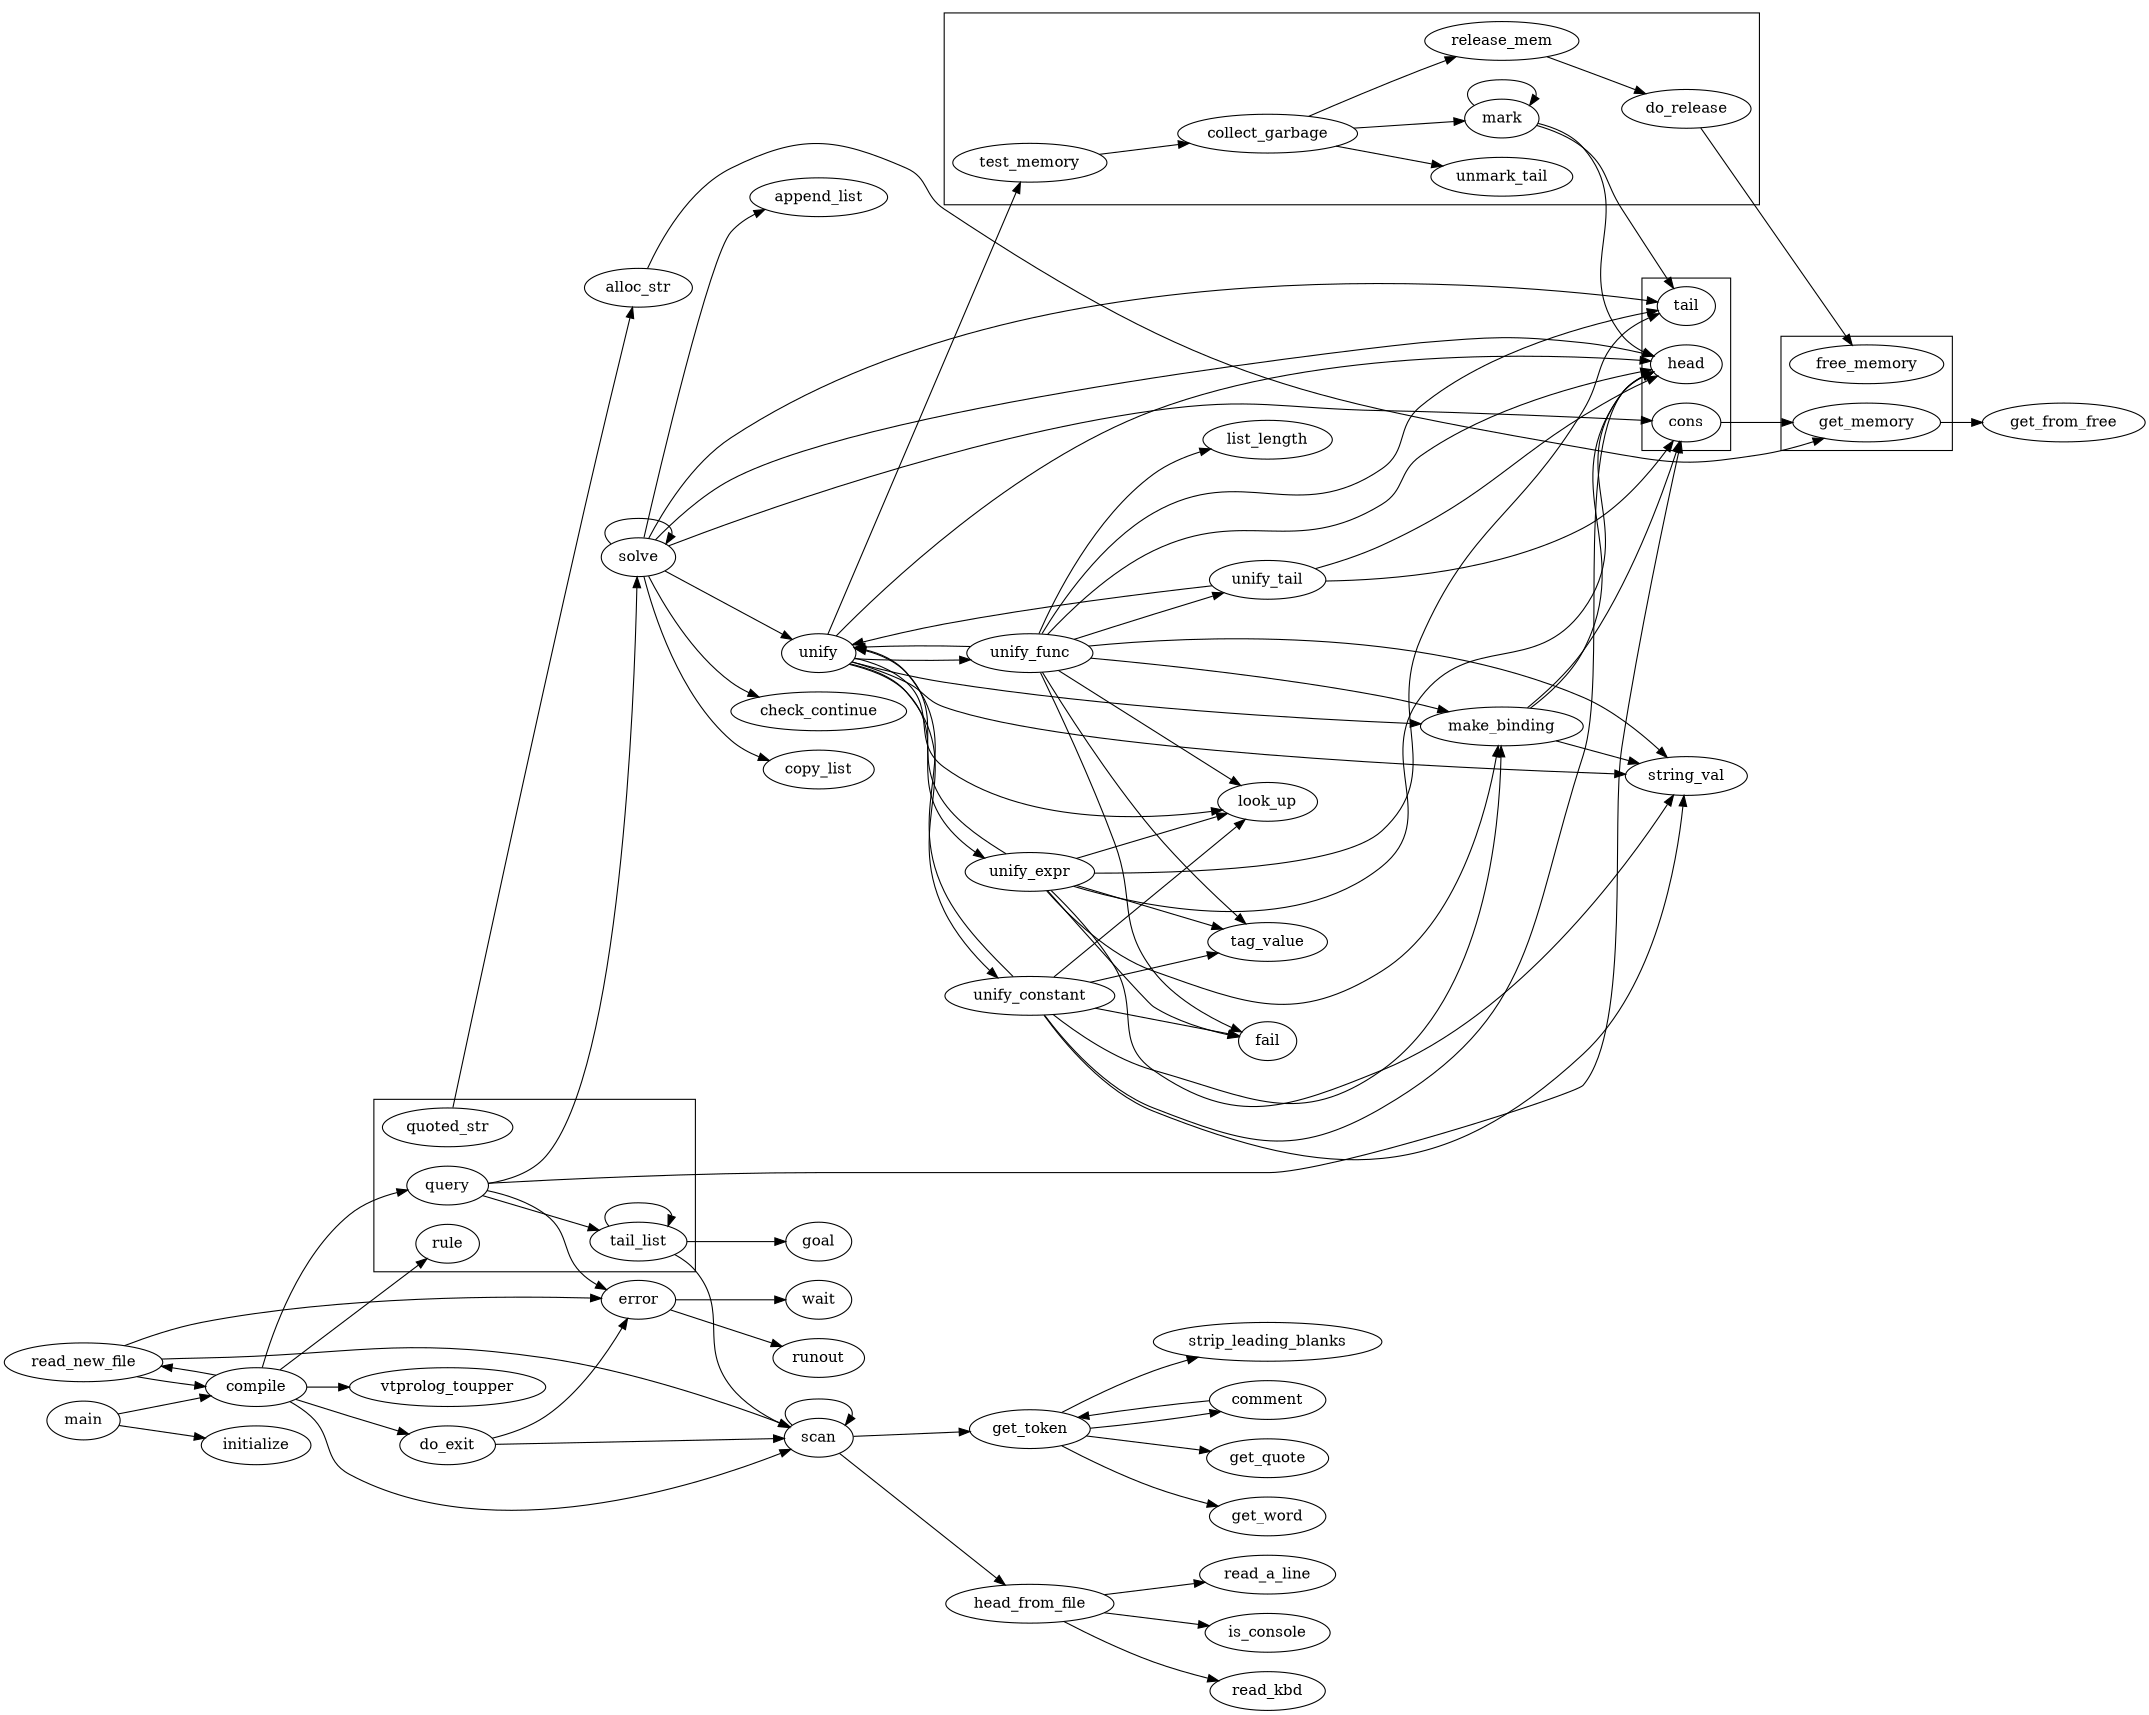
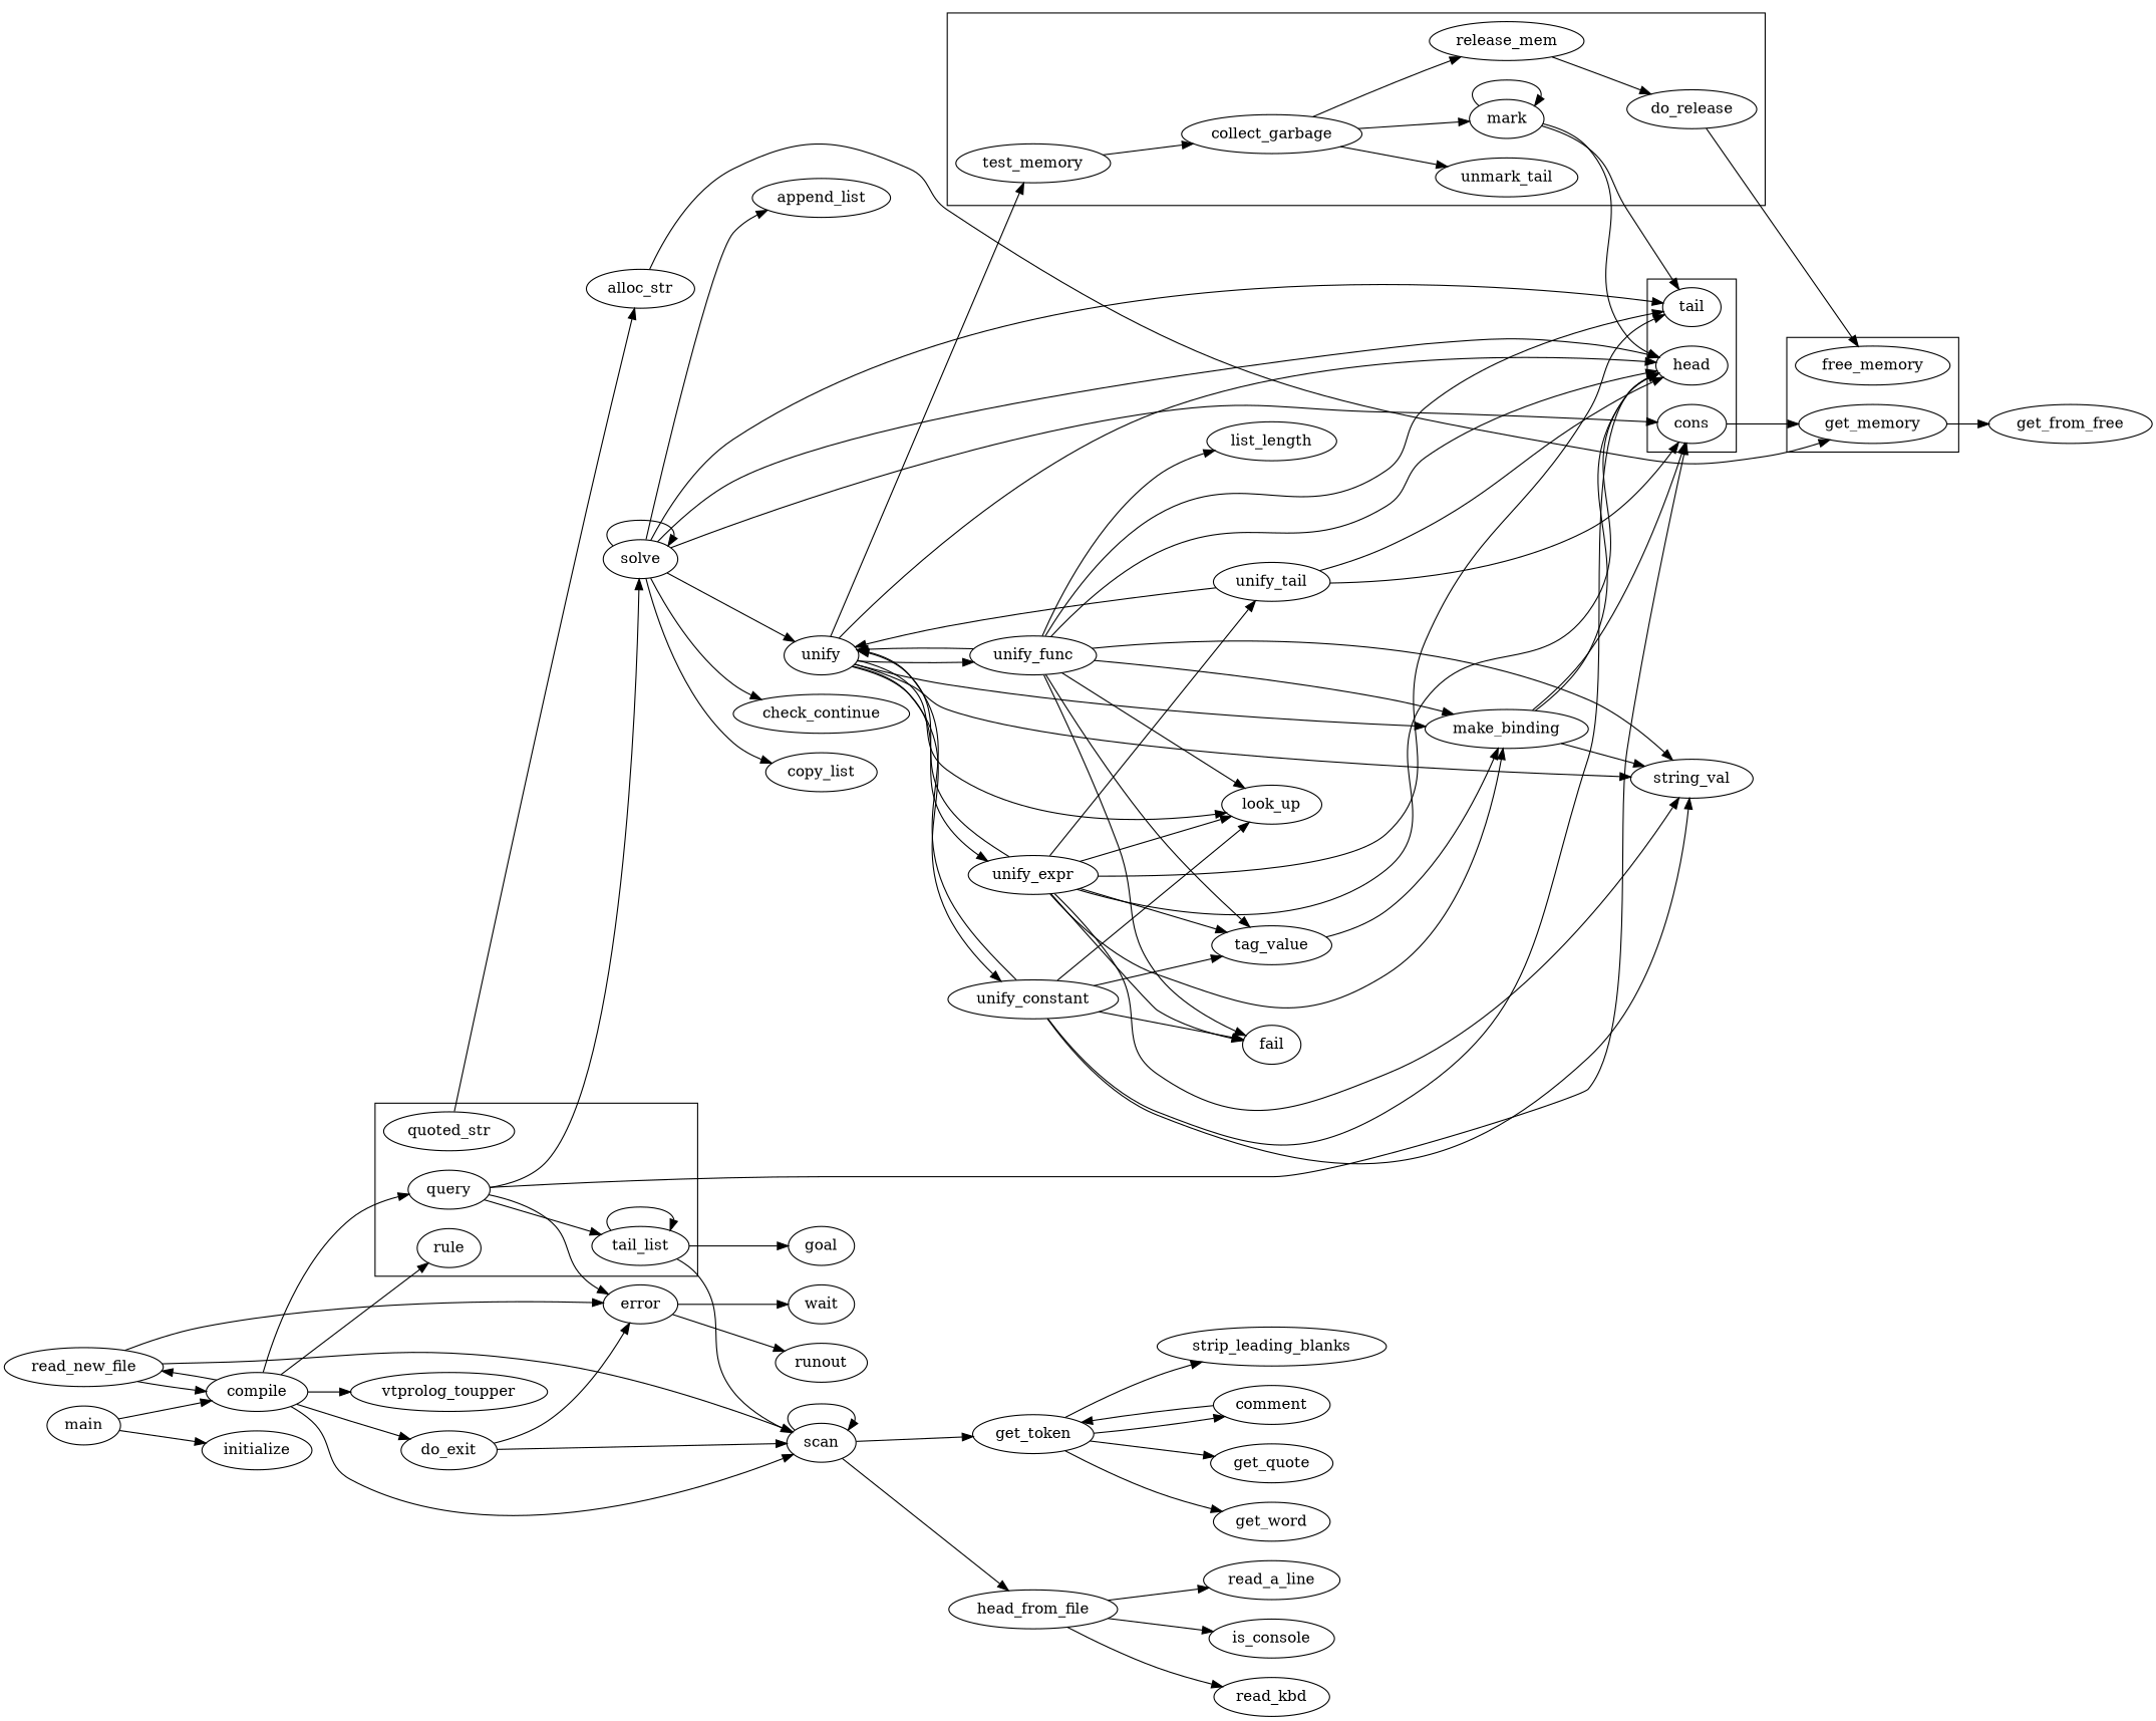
  digraph {
    rankdir=LR
    get_memory
    free_memory
    head
    tail
    cons
    test_memory
    collect_garbage
    n8 [label=unmark_tail]
    mark
    release_mem
    do_release
    query
    tail_list
    quoted_str
    rule
    get_from_free
    error
    solve
    scan
    goal
    alloc_str
    runout
    wait
    check_continue
    unify
    copy_list
    append_list
    get_token
    n29 [label=head_from_file]
    main
    initialize
    compile
    read_new_file
    vtprolog_toupper
    do_exit
    strip_leading_blanks
    comment
    get_quote
    get_word
    is_console
    read_kbd
    read_a_line
    unify_constant
    look_up
    string_val
    make_binding
    unify_func
    unify_expr
    tag_value
    fail
    list_length
    unify_tail
    subgraph cluster_1 {
      get_memory
      free_memory
    }
    subgraph cluster_2 {
      head
      tail
      cons
    }
    subgraph cluster_3 {
      test_memory
      collect_garbage
      n8
      mark
      release_mem
      do_release
    }
    subgraph cluster_4 {
      query
      tail_list
      quoted_str
      rule
    }
    get_memory -> get_from_free
    cons -> get_memory
    test_memory -> collect_garbage
    collect_garbage -> n8
    collect_garbage -> mark
    collect_garbage -> release_mem
    mark -> head
    mark -> tail
    mark -> mark
    release_mem -> do_release
    do_release -> free_memory
    query -> cons
    query -> tail_list
    query -> error
    query -> solve
    tail_list -> tail_list
    tail_list -> scan
    tail_list -> goal
    quoted_str -> alloc_str
    error -> runout
    error -> wait
    solve -> head
    solve -> tail
    solve -> cons
    solve -> solve
    solve -> check_continue
    solve -> unify
    solve -> copy_list
    solve -> append_list
    scan -> scan
    scan -> get_token
    scan -> n29
    alloc_str -> get_memory
    unify -> head
    unify -> test_memory
    unify -> unify_constant
    unify -> look_up
    unify -> string_val
    unify -> make_binding
    unify -> unify_func
    unify -> unify_expr
    get_token -> strip_leading_blanks
    get_token -> comment
    get_token -> get_quote
    get_token -> get_word
    n29 -> is_console
    n29 -> read_kbd
    n29 -> read_a_line
    main -> initialize
    main -> compile
    compile -> query
    compile -> rule
    compile -> scan
    compile -> read_new_file
    compile -> vtprolog_toupper
    compile -> do_exit
    read_new_file -> error
    read_new_file -> scan
    read_new_file -> compile
    do_exit -> error
    do_exit -> scan
    comment -> get_token
    unify_constant -> head
    unify_constant -> unify
    unify_constant -> look_up
    unify_constant -> string_val
-   unify_constant -> make_binding
+   tag_value -> make_binding
    unify_constant -> tag_value
    unify_constant -> fail
    make_binding -> head
    make_binding -> cons
    make_binding -> string_val
    unify_func -> head
    unify_func -> tail
    unify_func -> unify
    unify_func -> look_up
    unify_func -> string_val
    unify_func -> make_binding
    unify_func -> tag_value
    unify_func -> fail
    unify_func -> list_length
-   unify_func -> unify_tail
+   unify_expr -> unify_tail
    unify_expr -> head
    unify_expr -> tail
    unify_expr -> unify
    unify_expr -> look_up
    unify_expr -> string_val
    unify_expr -> make_binding
    unify_expr -> tag_value
    unify_expr -> fail
    unify_tail -> head
    unify_tail -> cons
    unify_tail -> unify
  }
